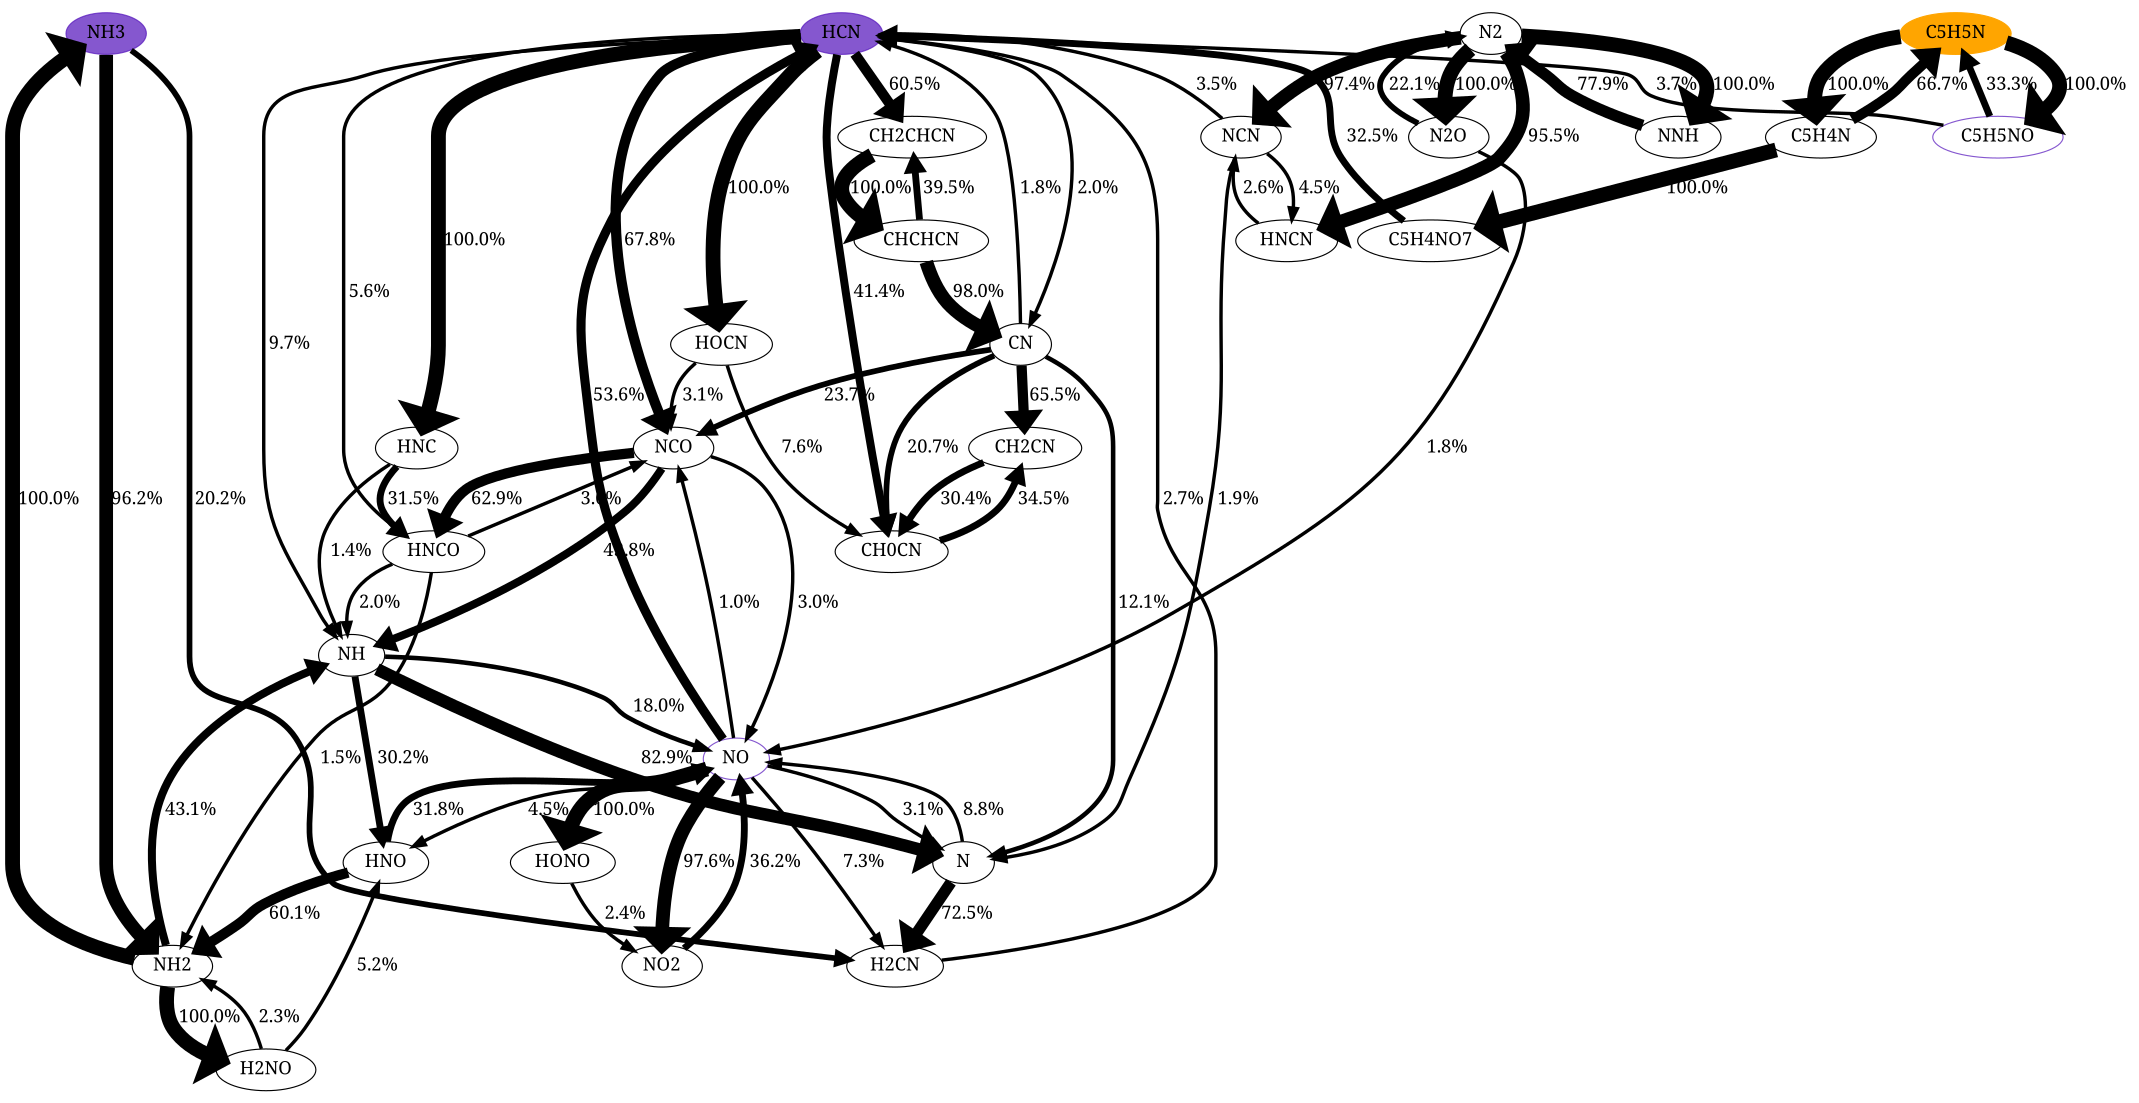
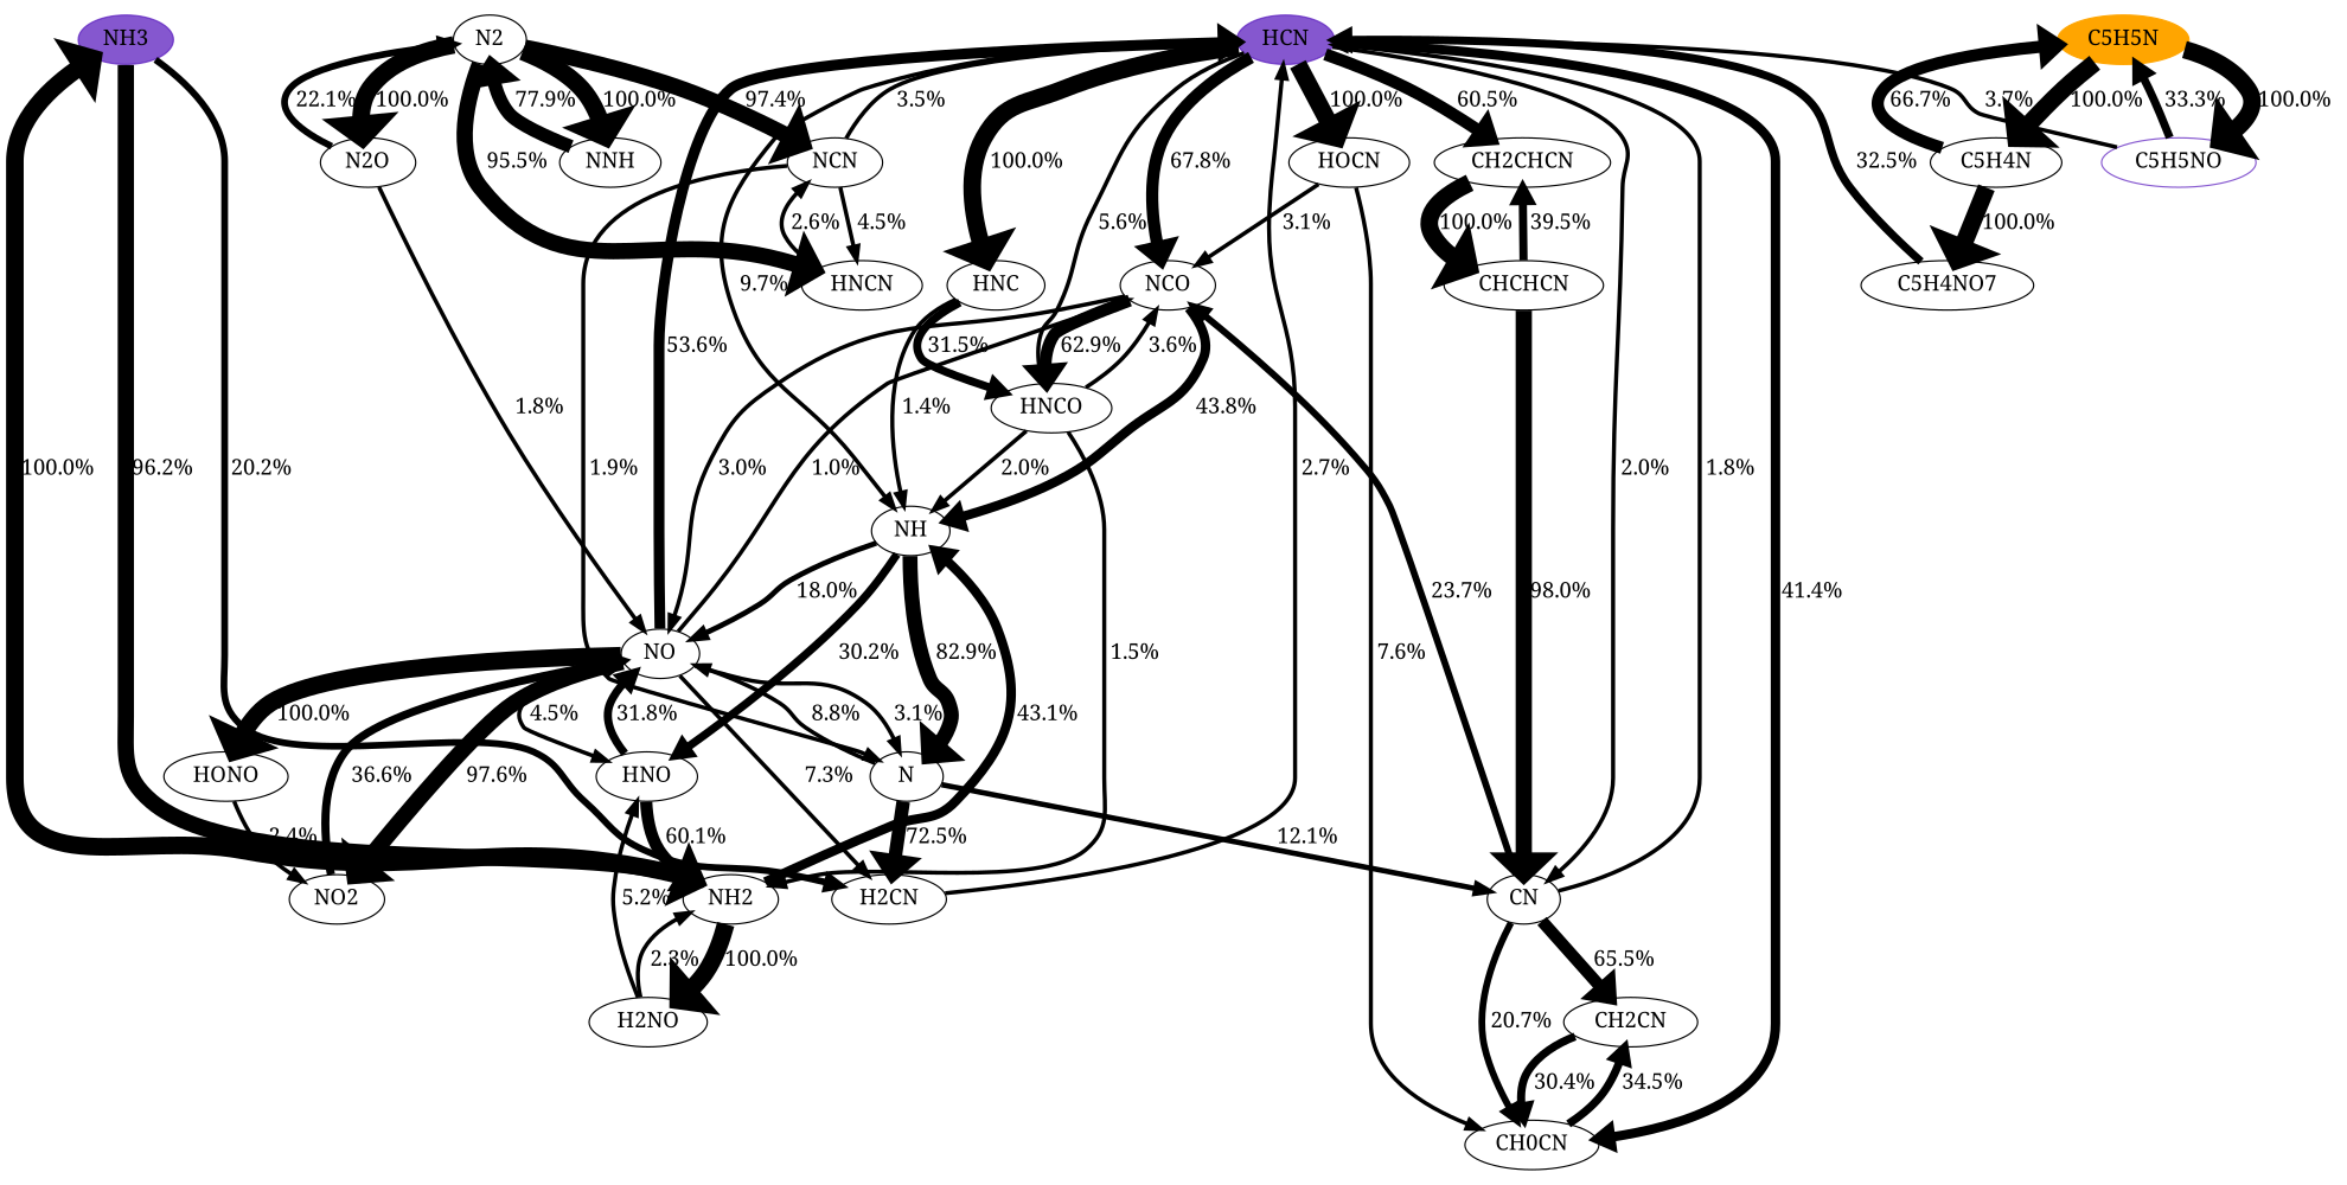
  digraph {
    b="0,0,1558,558"
    rankdir=TB
    splines=True
    node [fontname=serif fontsize=16]
    edge [fontcolor=black fontname=serif fontsize=16 penwidth=3]
    HCN [color="#500dbab1" fillcolor="#500dbab1" style=filled]
    N2
    NH3 [color="#500dbab1" fillcolor="#500dbab1" style=filled]
    C5H5N [color=orange fillcolor=orange style=filled]
    NCO
    NH
    HNCO
    HNC
    CN
    CH2CHCN
    HOCN
    n12 [label=CH0CN]
    NNH
    N2O
    NCN
    HNCN
    H2CN
    NH2
    C5H4N
    C5H5NO [color="#500dbab1"]
-   NO [color="#500dbab1"]
+   NO
    HNO
    HONO
    N
    NO2
    CH2CN
    CHCHCN
    H2NO
    n29 [label=C5H4NO7]
    subgraph sub_1 {
      rank=source
      HCN
      N2
      NH3
      C5H5N
    }
    HCN -> NCO [label=" 67.8%" penwidth=9]
    HCN -> NH [label=" 9.7%"]
    HCN -> HNCO [label=" 5.6%"]
    HCN -> HNC [label=" 100.0%" penwidth=13]
    HCN -> CN [label=" 2.0%"]
    HCN -> CH2CHCN [label=" 60.5%" penwidth=9]
    HCN -> HOCN [label=" 100.0%" penwidth=13]
    HCN -> n12 [label=" 41.4%" penwidth=7]
    N2 -> NNH [label=" 100.0%" penwidth=13]
    N2 -> N2O [label=" 100.0%" penwidth=13]
    N2 -> NCN [label=" 97.4%" penwidth=12]
    N2 -> HNCN [label=" 95.5%" penwidth=12]
    NH3 -> H2CN [label=" 20.2%" penwidth=5]
    NH3 -> NH2 [label=" 96.2%" penwidth=12]
    C5H5N -> C5H4N [label=" 100.0%" penwidth=13]
    C5H5N -> C5H5NO [label=" 100.0%" penwidth=13]
    NCO -> NH [label=" 43.8%" penwidth=7]
    NCO -> HNCO [label=" 62.9%" penwidth=9]
    NCO -> NO [label=" 3.0%"]
    NH -> NO [label=" 18.0%" penwidth=4]
    NH -> HNO [label=" 30.2%" penwidth=6]
    NH -> N [label=" 82.9%" penwidth=11]
    HNCO -> NCO [label=" 3.6%"]
    HNCO -> NH [label=" 2.0%"]
    HNCO -> NH2 [label=" 1.5%"]
    HNC -> NH [label=" 1.4%"]
    HNC -> HNCO [label=" 31.5%" penwidth=6]
    CN -> HCN [label=" 1.8%"]
    CN -> NCO [label=" 23.7%" penwidth=5]
    CN -> n12 [label=" 20.7%" penwidth=5]
-   CN -> N [label=" 12.1%" penwidth=4]
+   N -> CN [label=" 12.1%" penwidth=4]
    CN -> CH2CN [label=" 65.5%" penwidth=9]
    CH2CHCN -> CHCHCN [label=" 100.0%" penwidth=13]
    HOCN -> NCO [label=" 3.1%"]
    HOCN -> n12 [label=" 7.6%"]
    n12 -> CH2CN [label=" 34.5%" penwidth=6]
    NNH -> N2 [label=" 77.9%" penwidth=10]
    N2O -> N2 [label=" 22.1%" penwidth=5]
    N2O -> NO [label=" 1.8%"]
    NCN -> HCN [label=" 3.5%"]
    NCN -> HNCN [label=" 4.5%"]
    NCN -> N [label=" 1.9%"]
    HNCN -> NCN [label=" 2.6%"]
    H2CN -> HCN [label=" 2.7%"]
    NH2 -> NH3 [label=" 100.0%" penwidth=13]
    NH2 -> NH [label=" 43.1%" penwidth=7]
    NH2 -> H2NO [label=" 100.0%" penwidth=13]
    C5H4N -> C5H5N [label=" 66.7%" penwidth=9]
    C5H4N -> n29 [label=" 100.0%" penwidth=13]
    C5H5NO -> HCN [label=" 3.7%"]
    C5H5NO -> C5H5N [label=" 33.3%" penwidth=6]
    NO -> HCN [label=" 53.6%" penwidth=8]
    NO -> NCO [label=" 1.0%"]
    NO -> H2CN [label=" 7.3%"]
    NO -> HNO [label=" 4.5%"]
    NO -> HONO [label=" 100.0%" penwidth=13]
    NO -> N [label=" 3.1%"]
    NO -> NO2 [label=" 97.6%" penwidth=12]
    HNO -> NH2 [label=" 60.1%" penwidth=9]
    HNO -> NO [label=" 31.8%" penwidth=6]
    HONO -> NO2 [label=" 2.4%"]
    N -> H2CN [label=" 72.5%" penwidth=10]
    N -> NO [label=" 8.8%"]
-   NO2 -> NO [label=" 36.2%" penwidth=6]
+   NO2 -> NO [label=" 36.6%" penwidth=6]
    CH2CN -> n12 [label=" 30.4%" penwidth=6]
    CHCHCN -> CN [label=" 98.0%" penwidth=12]
    CHCHCN -> CH2CHCN [label=" 39.5%" penwidth=6]
    H2NO -> NH2 [label=" 2.3%"]
    H2NO -> HNO [label=" 5.2%"]
    n29 -> HCN [label=" 32.5%" penwidth=6]
  }
